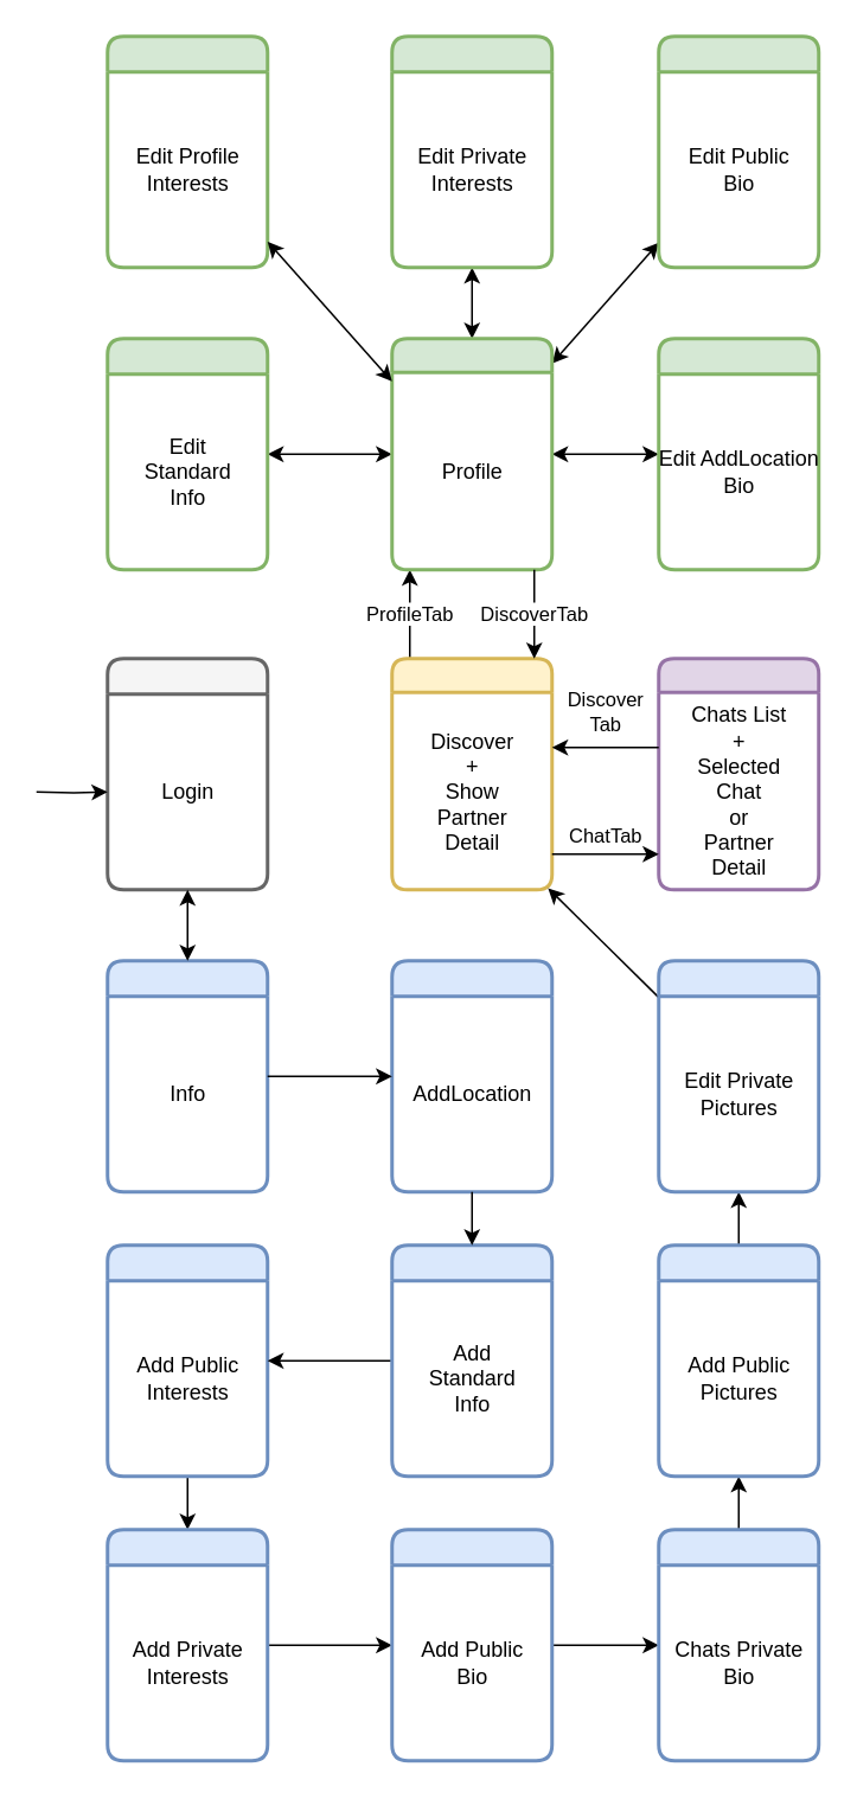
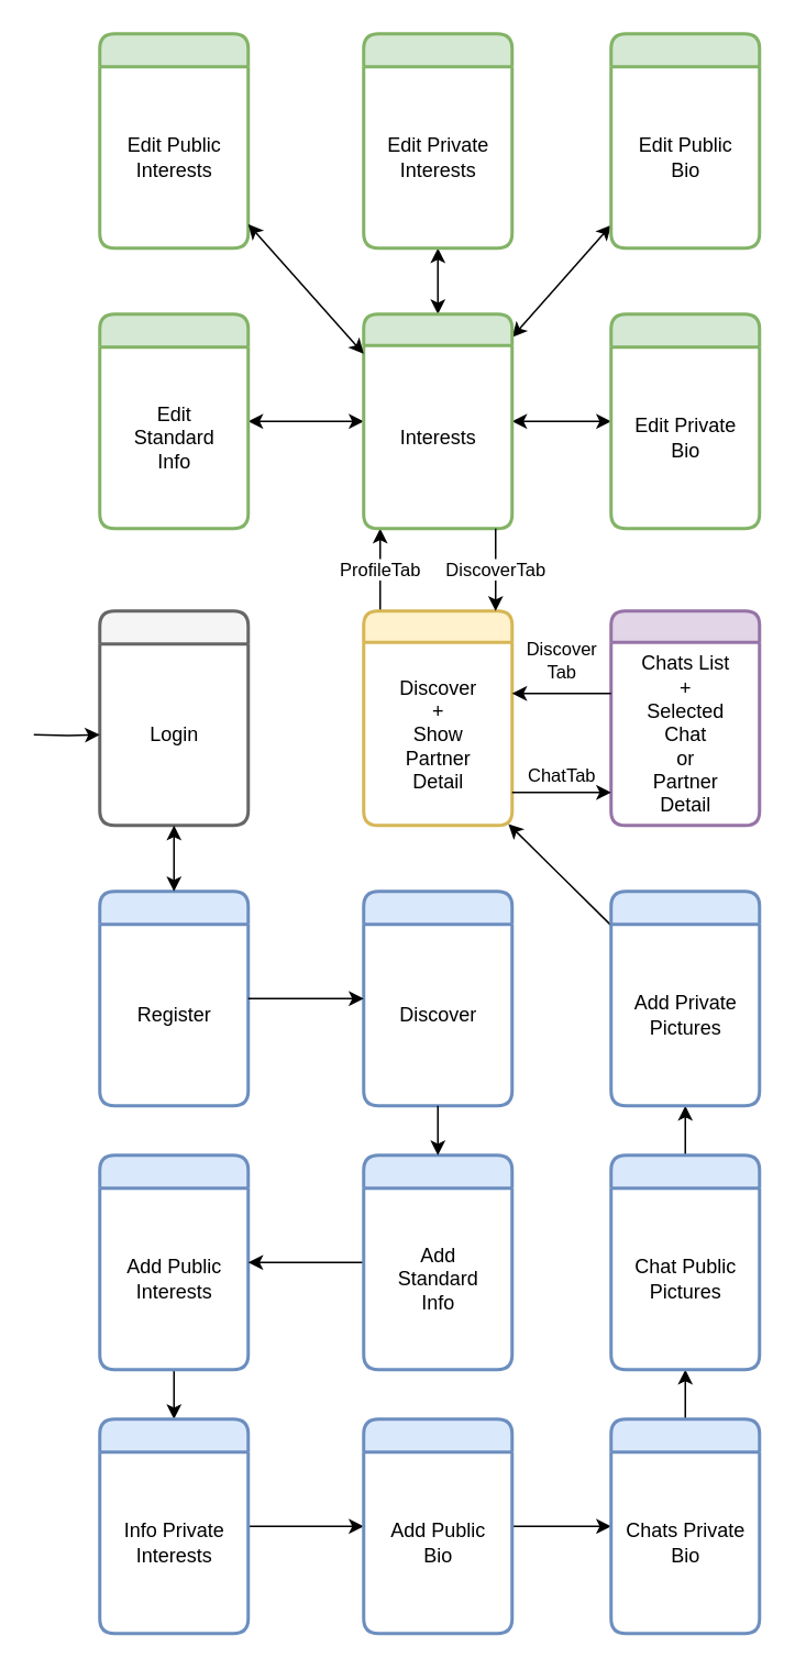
  <mxCell id="0" />
  <mxCell id="1" parent="0" />
  <mxCell id="2" value="" style="swimlane;childLayout=stackLayout;horizontal=1;startSize=20;horizontalStack=0;fillColor=#f5f5f5;rounded=1;fontSize=14;fontStyle=0;strokeWidth=2;resizeParent=0;resizeLast=1;shadow=0;dashed=0;align=center;strokeColor=#666666;fontColor=#333333;" parent="1" vertex="1"><mxGeometry x="60" y="370" width="90" height="130" as="geometry"><mxRectangle x="90" y="210" width="50" height="40" as="alternateBounds" /></mxGeometry></mxCell>
  <mxCell id="3" value="Login" style="text;html=1;align=center;verticalAlign=middle;resizable=0;points=[];;autosize=1;" parent="2" vertex="1"><mxGeometry y="20" width="90" height="110" as="geometry" /></mxCell>
  <mxCell id="4" value="ProfileTab" style="edgeStyle=orthogonalEdgeStyle;rounded=0;orthogonalLoop=1;jettySize=auto;html=1;" edge="1" parent="1" source="5" target="19"><mxGeometry relative="1" as="geometry"><Array as="points"><mxPoint x="230" y="360" /><mxPoint x="230" y="360" /></Array></mxGeometry></mxCell>
  <mxCell id="5" value="" style="swimlane;childLayout=stackLayout;horizontal=1;startSize=19;horizontalStack=0;fillColor=#fff2cc;rounded=1;fontSize=14;fontStyle=0;strokeWidth=2;resizeParent=0;resizeLast=1;shadow=0;dashed=0;align=center;strokeColor=#d6b656;" parent="1" vertex="1"><mxGeometry x="220" y="370" width="90" height="130" as="geometry"><mxRectangle x="260" y="240" width="50" height="40" as="alternateBounds" /></mxGeometry></mxCell>
  <mxCell id="6" value="Discover&lt;br&gt;+&lt;br&gt;Show &lt;br&gt;Partner&lt;br&gt;Detail" style="text;html=1;align=center;verticalAlign=middle;resizable=0;points=[];;autosize=1;" parent="5" vertex="1"><mxGeometry y="19" width="90" height="111" as="geometry" /></mxCell>
  <mxCell id="7" value="" style="swimlane;childLayout=stackLayout;horizontal=1;startSize=19;horizontalStack=0;fillColor=#e1d5e7;rounded=1;fontSize=14;fontStyle=0;strokeWidth=2;resizeParent=0;resizeLast=1;shadow=0;dashed=0;align=center;strokeColor=#9673a6;" parent="1" vertex="1"><mxGeometry x="370" y="370" width="90" height="130" as="geometry"><mxRectangle x="260" y="240" width="50" height="40" as="alternateBounds" /></mxGeometry></mxCell>
  <mxCell id="8" value="Chats List&lt;br&gt;+&lt;br&gt;Selected&lt;br&gt;Chat&lt;br&gt;or&lt;br&gt;Partner&lt;br&gt;Detail" style="text;html=1;align=center;verticalAlign=middle;resizable=0;points=[];;autosize=1;" parent="7" vertex="1"><mxGeometry y="19" width="90" height="111" as="geometry" /></mxCell>
  <mxCell id="9" value="ChatTab" style="edgeStyle=orthogonalEdgeStyle;rounded=0;orthogonalLoop=1;jettySize=auto;html=1;" parent="1" source="6" target="8" edge="1"><mxGeometry y="10" relative="1" as="geometry"><Array as="points"><mxPoint x="340" y="480" /><mxPoint x="340" y="480" /></Array><mxPoint as="offset" /></mxGeometry></mxCell>
  <mxCell id="10" value="" style="swimlane;childLayout=stackLayout;horizontal=1;startSize=20;horizontalStack=0;fillColor=#dae8fc;rounded=1;fontSize=14;fontStyle=0;strokeWidth=2;resizeParent=0;resizeLast=1;shadow=0;dashed=0;align=center;strokeColor=#6c8ebf;" parent="1" vertex="1"><mxGeometry x="60" y="540" width="90" height="130" as="geometry"><mxRectangle x="260" y="240" width="50" height="40" as="alternateBounds" /></mxGeometry></mxCell>
- <mxCell id="11" value="Info" style="text;html=1;align=center;verticalAlign=middle;resizable=0;points=[];;autosize=1;" parent="10" vertex="1"><mxGeometry y="20" width="90" height="110" as="geometry" /></mxCell>
+ <mxCell id="11" value="Register" style="text;html=1;align=center;verticalAlign=middle;resizable=0;points=[];;autosize=1;" parent="10" vertex="1"><mxGeometry y="20" width="90" height="110" as="geometry" /></mxCell>
  <mxCell id="12" style="edgeStyle=orthogonalEdgeStyle;rounded=0;orthogonalLoop=1;jettySize=auto;html=1;entryX=0.5;entryY=0;entryDx=0;entryDy=0;startArrow=classic;startFill=1;" parent="1" source="3" target="10" edge="1"><mxGeometry relative="1" as="geometry" /></mxCell>
  <mxCell id="13" style="edgeStyle=orthogonalEdgeStyle;rounded=0;orthogonalLoop=1;jettySize=auto;html=1;startArrow=none;startFill=0;" parent="1" target="3" edge="1"><mxGeometry relative="1" as="geometry"><mxPoint x="20" y="445" as="sourcePoint" /></mxGeometry></mxCell>
  <mxCell id="14" style="edgeStyle=orthogonalEdgeStyle;rounded=0;orthogonalLoop=1;jettySize=auto;html=1;startArrow=classic;startFill=1;" edge="1" parent="1" source="18" target="53"><mxGeometry relative="1" as="geometry" /></mxCell>
  <mxCell id="15" style="edgeStyle=none;rounded=0;orthogonalLoop=1;jettySize=auto;html=1;startArrow=classic;startFill=1;" edge="1" parent="1" source="18" target="49"><mxGeometry relative="1" as="geometry" /></mxCell>
  <mxCell id="16" style="edgeStyle=none;rounded=0;orthogonalLoop=1;jettySize=auto;html=1;startArrow=classic;startFill=1;" edge="1" parent="1" source="18" target="51"><mxGeometry relative="1" as="geometry" /></mxCell>
  <mxCell id="17" style="edgeStyle=none;rounded=0;orthogonalLoop=1;jettySize=auto;html=1;startArrow=classic;startFill=1;" edge="1" parent="1" source="18" target="55"><mxGeometry relative="1" as="geometry" /></mxCell>
  <mxCell id="18" value="" style="swimlane;childLayout=stackLayout;horizontal=1;startSize=19;horizontalStack=0;fillColor=#d5e8d4;rounded=1;fontSize=14;fontStyle=0;strokeWidth=2;resizeParent=0;resizeLast=1;shadow=0;dashed=0;align=center;strokeColor=#82b366;" vertex="1" parent="1"><mxGeometry x="220" y="190" width="90" height="130" as="geometry"><mxRectangle x="260" y="240" width="50" height="40" as="alternateBounds" /></mxGeometry></mxCell>
- <mxCell id="19" value="Profile" style="text;html=1;align=center;verticalAlign=middle;resizable=0;points=[];;autosize=1;" vertex="1" parent="18"><mxGeometry y="19" width="90" height="111" as="geometry" /></mxCell>
+ <mxCell id="19" value="Interests" style="text;html=1;align=center;verticalAlign=middle;resizable=0;points=[];;autosize=1;" vertex="1" parent="18"><mxGeometry y="19" width="90" height="111" as="geometry" /></mxCell>
  <mxCell id="20" value="DiscoverTab" style="edgeStyle=orthogonalEdgeStyle;rounded=0;orthogonalLoop=1;jettySize=auto;html=1;" edge="1" parent="1" source="19" target="5"><mxGeometry relative="1" as="geometry"><Array as="points"><mxPoint x="300" y="340" /><mxPoint x="300" y="340" /></Array></mxGeometry></mxCell>
  <mxCell id="21" value="Discover&lt;br&gt;Tab" style="edgeStyle=orthogonalEdgeStyle;rounded=0;orthogonalLoop=1;jettySize=auto;html=1;" edge="1" parent="1" source="8" target="6"><mxGeometry x="-0.001" y="-20" relative="1" as="geometry"><Array as="points"><mxPoint x="350" y="420" /><mxPoint x="350" y="420" /></Array><mxPoint as="offset" /></mxGeometry></mxCell>
  <mxCell id="22" value="" style="swimlane;childLayout=stackLayout;horizontal=1;startSize=20;horizontalStack=0;fillColor=#dae8fc;rounded=1;fontSize=14;fontStyle=0;strokeWidth=2;resizeParent=0;resizeLast=1;shadow=0;dashed=0;align=center;strokeColor=#6c8ebf;" vertex="1" parent="1"><mxGeometry x="220" y="540" width="90" height="130" as="geometry"><mxRectangle x="260" y="240" width="50" height="40" as="alternateBounds" /></mxGeometry></mxCell>
- <mxCell id="23" value="AddLocation" style="text;html=1;align=center;verticalAlign=middle;resizable=0;points=[];;autosize=1;" vertex="1" parent="22"><mxGeometry y="20" width="90" height="110" as="geometry" /></mxCell>
+ <mxCell id="23" value="Discover" style="text;html=1;align=center;verticalAlign=middle;resizable=0;points=[];;autosize=1;" vertex="1" parent="22"><mxGeometry y="20" width="90" height="110" as="geometry" /></mxCell>
  <mxCell id="24" style="edgeStyle=orthogonalEdgeStyle;rounded=0;orthogonalLoop=1;jettySize=auto;html=1;" edge="1" parent="1" source="25" target="28"><mxGeometry relative="1" as="geometry" /></mxCell>
  <mxCell id="25" value="" style="swimlane;childLayout=stackLayout;horizontal=1;startSize=20;horizontalStack=0;fillColor=#dae8fc;rounded=1;fontSize=14;fontStyle=0;strokeWidth=2;resizeParent=0;resizeLast=1;shadow=0;dashed=0;align=center;strokeColor=#6c8ebf;" vertex="1" parent="1"><mxGeometry x="60" y="700" width="90" height="130" as="geometry"><mxRectangle x="90" y="210" width="50" height="40" as="alternateBounds" /></mxGeometry></mxCell>
  <mxCell id="26" value="Add Public&lt;br&gt;Interests" style="text;html=1;align=center;verticalAlign=middle;resizable=0;points=[];;autosize=1;" vertex="1" parent="25"><mxGeometry y="20" width="90" height="110" as="geometry" /></mxCell>
  <mxCell id="27" style="edgeStyle=orthogonalEdgeStyle;rounded=0;orthogonalLoop=1;jettySize=auto;html=1;" edge="1" parent="1" source="28" target="31"><mxGeometry relative="1" as="geometry" /></mxCell>
  <mxCell id="28" value="" style="swimlane;childLayout=stackLayout;horizontal=1;startSize=20;horizontalStack=0;fillColor=#dae8fc;rounded=1;fontSize=14;fontStyle=0;strokeWidth=2;resizeParent=0;resizeLast=1;shadow=0;dashed=0;align=center;strokeColor=#6c8ebf;" vertex="1" parent="1"><mxGeometry x="60" y="860" width="90" height="130" as="geometry"><mxRectangle x="90" y="210" width="50" height="40" as="alternateBounds" /></mxGeometry></mxCell>
- <mxCell id="29" value="Add Private&lt;br&gt;Interests" style="text;html=1;align=center;verticalAlign=middle;resizable=0;points=[];;autosize=1;" vertex="1" parent="28"><mxGeometry y="20" width="90" height="110" as="geometry" /></mxCell>
+ <mxCell id="29" value="Info Private&lt;br&gt;Interests" style="text;html=1;align=center;verticalAlign=middle;resizable=0;points=[];;autosize=1;" vertex="1" parent="28"><mxGeometry y="20" width="90" height="110" as="geometry" /></mxCell>
  <mxCell id="30" style="edgeStyle=orthogonalEdgeStyle;rounded=0;orthogonalLoop=1;jettySize=auto;html=1;" edge="1" parent="1" source="31" target="37"><mxGeometry relative="1" as="geometry" /></mxCell>
  <mxCell id="31" value="" style="swimlane;childLayout=stackLayout;horizontal=1;startSize=20;horizontalStack=0;fillColor=#dae8fc;rounded=1;fontSize=14;fontStyle=0;strokeWidth=2;resizeParent=0;resizeLast=1;shadow=0;dashed=0;align=center;strokeColor=#6c8ebf;" vertex="1" parent="1"><mxGeometry x="220" y="860" width="90" height="130" as="geometry"><mxRectangle x="90" y="210" width="50" height="40" as="alternateBounds" /></mxGeometry></mxCell>
  <mxCell id="32" value="Add Public&lt;br&gt;Bio" style="text;html=1;align=center;verticalAlign=middle;resizable=0;points=[];;autosize=1;" vertex="1" parent="31"><mxGeometry y="20" width="90" height="110" as="geometry" /></mxCell>
  <mxCell id="33" style="edgeStyle=orthogonalEdgeStyle;rounded=0;orthogonalLoop=1;jettySize=auto;html=1;" edge="1" parent="1" source="34" target="25"><mxGeometry relative="1" as="geometry"><Array as="points"><mxPoint x="220" y="780" /><mxPoint x="220" y="780" /></Array></mxGeometry></mxCell>
  <mxCell id="34" value="" style="swimlane;childLayout=stackLayout;horizontal=1;startSize=20;horizontalStack=0;fillColor=#dae8fc;rounded=1;fontSize=14;fontStyle=0;strokeWidth=2;resizeParent=0;resizeLast=1;shadow=0;dashed=0;align=center;strokeColor=#6c8ebf;" vertex="1" parent="1"><mxGeometry x="220" y="700" width="90" height="130" as="geometry"><mxRectangle x="90" y="210" width="50" height="40" as="alternateBounds" /></mxGeometry></mxCell>
  <mxCell id="35" value="Add&lt;br&gt;Standard&lt;br&gt;Info" style="text;html=1;align=center;verticalAlign=middle;resizable=0;points=[];;autosize=1;" vertex="1" parent="34"><mxGeometry y="20" width="90" height="110" as="geometry" /></mxCell>
  <mxCell id="36" style="edgeStyle=orthogonalEdgeStyle;rounded=0;orthogonalLoop=1;jettySize=auto;html=1;" edge="1" parent="1" source="37" target="40"><mxGeometry relative="1" as="geometry" /></mxCell>
  <mxCell id="37" value="" style="swimlane;childLayout=stackLayout;horizontal=1;startSize=20;horizontalStack=0;fillColor=#dae8fc;rounded=1;fontSize=14;fontStyle=0;strokeWidth=2;resizeParent=0;resizeLast=1;shadow=0;dashed=0;align=center;strokeColor=#6c8ebf;" vertex="1" parent="1"><mxGeometry x="370" y="860" width="90" height="130" as="geometry"><mxRectangle x="90" y="210" width="50" height="40" as="alternateBounds" /></mxGeometry></mxCell>
  <mxCell id="38" value="Chats Private&lt;br&gt;Bio" style="text;html=1;align=center;verticalAlign=middle;resizable=0;points=[];;autosize=1;" vertex="1" parent="37"><mxGeometry y="20" width="90" height="110" as="geometry" /></mxCell>
  <mxCell id="39" style="edgeStyle=orthogonalEdgeStyle;rounded=0;orthogonalLoop=1;jettySize=auto;html=1;" edge="1" parent="1" source="40" target="43"><mxGeometry relative="1" as="geometry"><Array as="points"><mxPoint x="410" y="640" /><mxPoint x="410" y="640" /></Array></mxGeometry></mxCell>
  <mxCell id="40" value="" style="swimlane;childLayout=stackLayout;horizontal=1;startSize=20;horizontalStack=0;fillColor=#dae8fc;rounded=1;fontSize=14;fontStyle=0;strokeWidth=2;resizeParent=0;resizeLast=1;shadow=0;dashed=0;align=center;strokeColor=#6c8ebf;" vertex="1" parent="1"><mxGeometry x="370" y="700" width="90" height="130" as="geometry"><mxRectangle x="90" y="210" width="50" height="40" as="alternateBounds" /></mxGeometry></mxCell>
- <mxCell id="41" value="Add Public&lt;br&gt;Pictures" style="text;html=1;align=center;verticalAlign=middle;resizable=0;points=[];;autosize=1;" vertex="1" parent="40"><mxGeometry y="20" width="90" height="110" as="geometry" /></mxCell>
+ <mxCell id="41" value="Chat Public&lt;br&gt;Pictures" style="text;html=1;align=center;verticalAlign=middle;resizable=0;points=[];;autosize=1;" vertex="1" parent="40"><mxGeometry y="20" width="90" height="110" as="geometry" /></mxCell>
  <mxCell id="42" style="rounded=0;orthogonalLoop=1;jettySize=auto;html=1;entryX=0.975;entryY=0.992;entryDx=0;entryDy=0;entryPerimeter=0;" edge="1" parent="1" source="43" target="6"><mxGeometry relative="1" as="geometry"><mxPoint x="300" y="500" as="targetPoint" /></mxGeometry></mxCell>
  <mxCell id="43" value="" style="swimlane;childLayout=stackLayout;horizontal=1;startSize=20;horizontalStack=0;fillColor=#dae8fc;rounded=1;fontSize=14;fontStyle=0;strokeWidth=2;resizeParent=0;resizeLast=1;shadow=0;dashed=0;align=center;strokeColor=#6c8ebf;" vertex="1" parent="1"><mxGeometry x="370" y="540" width="90" height="130" as="geometry"><mxRectangle x="90" y="210" width="50" height="40" as="alternateBounds" /></mxGeometry></mxCell>
- <mxCell id="44" value="Edit Private&lt;br&gt;Pictures" style="text;html=1;align=center;verticalAlign=middle;resizable=0;points=[];;autosize=1;" vertex="1" parent="43"><mxGeometry y="20" width="90" height="110" as="geometry" /></mxCell>
+ <mxCell id="44" value="Add Private&lt;br&gt;Pictures" style="text;html=1;align=center;verticalAlign=middle;resizable=0;points=[];;autosize=1;" vertex="1" parent="43"><mxGeometry y="20" width="90" height="110" as="geometry" /></mxCell>
  <mxCell id="45" style="edgeStyle=orthogonalEdgeStyle;rounded=0;orthogonalLoop=1;jettySize=auto;html=1;" edge="1" parent="1" source="10" target="22"><mxGeometry relative="1" as="geometry" /></mxCell>
  <mxCell id="46" style="edgeStyle=orthogonalEdgeStyle;rounded=0;orthogonalLoop=1;jettySize=auto;html=1;" edge="1" parent="1" source="23" target="34"><mxGeometry relative="1" as="geometry" /></mxCell>
  <mxCell id="47" value="" style="swimlane;childLayout=stackLayout;horizontal=1;startSize=20;horizontalStack=0;fillColor=#d5e8d4;rounded=1;fontSize=14;fontStyle=0;strokeWidth=2;resizeParent=0;resizeLast=1;shadow=0;dashed=0;align=center;strokeColor=#82b366;" vertex="1" parent="1"><mxGeometry x="60" y="20" width="90" height="130" as="geometry"><mxRectangle x="90" y="210" width="50" height="40" as="alternateBounds" /></mxGeometry></mxCell>
- <mxCell id="48" value="Edit Profile&lt;br&gt;Interests" style="text;html=1;align=center;verticalAlign=middle;resizable=0;points=[];;autosize=1;" vertex="1" parent="47"><mxGeometry y="20" width="90" height="110" as="geometry" /></mxCell>
+ <mxCell id="48" value="Edit Public&lt;br&gt;Interests" style="text;html=1;align=center;verticalAlign=middle;resizable=0;points=[];;autosize=1;" vertex="1" parent="47"><mxGeometry y="20" width="90" height="110" as="geometry" /></mxCell>
  <mxCell id="49" value="" style="swimlane;childLayout=stackLayout;horizontal=1;startSize=20;horizontalStack=0;fillColor=#d5e8d4;rounded=1;fontSize=14;fontStyle=0;strokeWidth=2;resizeParent=0;resizeLast=1;shadow=0;dashed=0;align=center;strokeColor=#82b366;" vertex="1" parent="1"><mxGeometry x="220" y="20" width="90" height="130" as="geometry"><mxRectangle x="90" y="210" width="50" height="40" as="alternateBounds" /></mxGeometry></mxCell>
  <mxCell id="50" value="Edit Private&lt;br&gt;Interests" style="text;html=1;align=center;verticalAlign=middle;resizable=0;points=[];;autosize=1;" vertex="1" parent="49"><mxGeometry y="20" width="90" height="110" as="geometry" /></mxCell>
  <mxCell id="51" value="" style="swimlane;childLayout=stackLayout;horizontal=1;startSize=20;horizontalStack=0;fillColor=#d5e8d4;rounded=1;fontSize=14;fontStyle=0;strokeWidth=2;resizeParent=0;resizeLast=1;shadow=0;dashed=0;align=center;strokeColor=#82b366;" vertex="1" parent="1"><mxGeometry x="370" y="20" width="90" height="130" as="geometry"><mxRectangle x="90" y="210" width="50" height="40" as="alternateBounds" /></mxGeometry></mxCell>
  <mxCell id="52" value="Edit Public&lt;br&gt;Bio" style="text;html=1;align=center;verticalAlign=middle;resizable=0;points=[];;autosize=1;" vertex="1" parent="51"><mxGeometry y="20" width="90" height="110" as="geometry" /></mxCell>
  <mxCell id="53" value="" style="swimlane;childLayout=stackLayout;horizontal=1;startSize=20;horizontalStack=0;fillColor=#d5e8d4;rounded=1;fontSize=14;fontStyle=0;strokeWidth=2;resizeParent=0;resizeLast=1;shadow=0;dashed=0;align=center;strokeColor=#82b366;" vertex="1" parent="1"><mxGeometry x="60" y="190" width="90" height="130" as="geometry"><mxRectangle x="90" y="210" width="50" height="40" as="alternateBounds" /></mxGeometry></mxCell>
  <mxCell id="54" value="Edit&lt;br&gt;Standard&lt;br&gt;Info" style="text;html=1;align=center;verticalAlign=middle;resizable=0;points=[];;autosize=1;" vertex="1" parent="53"><mxGeometry y="20" width="90" height="110" as="geometry" /></mxCell>
  <mxCell id="55" value="" style="swimlane;childLayout=stackLayout;horizontal=1;startSize=20;horizontalStack=0;fillColor=#d5e8d4;rounded=1;fontSize=14;fontStyle=0;strokeWidth=2;resizeParent=0;resizeLast=1;shadow=0;dashed=0;align=center;strokeColor=#82b366;" vertex="1" parent="1"><mxGeometry x="370" y="190" width="90" height="130" as="geometry"><mxRectangle x="90" y="210" width="50" height="40" as="alternateBounds" /></mxGeometry></mxCell>
- <mxCell id="56" value="Edit AddLocation&lt;br&gt;Bio" style="text;html=1;align=center;verticalAlign=middle;resizable=0;points=[];;autosize=1;" vertex="1" parent="55"><mxGeometry y="20" width="90" height="110" as="geometry" /></mxCell>
+ <mxCell id="56" value="Edit Private&lt;br&gt;Bio" style="text;html=1;align=center;verticalAlign=middle;resizable=0;points=[];;autosize=1;" vertex="1" parent="55"><mxGeometry y="20" width="90" height="110" as="geometry" /></mxCell>
  <mxCell id="57" style="rounded=0;orthogonalLoop=1;jettySize=auto;html=1;startArrow=classic;startFill=1;" edge="1" parent="1" source="19" target="47"><mxGeometry relative="1" as="geometry" /></mxCell>
